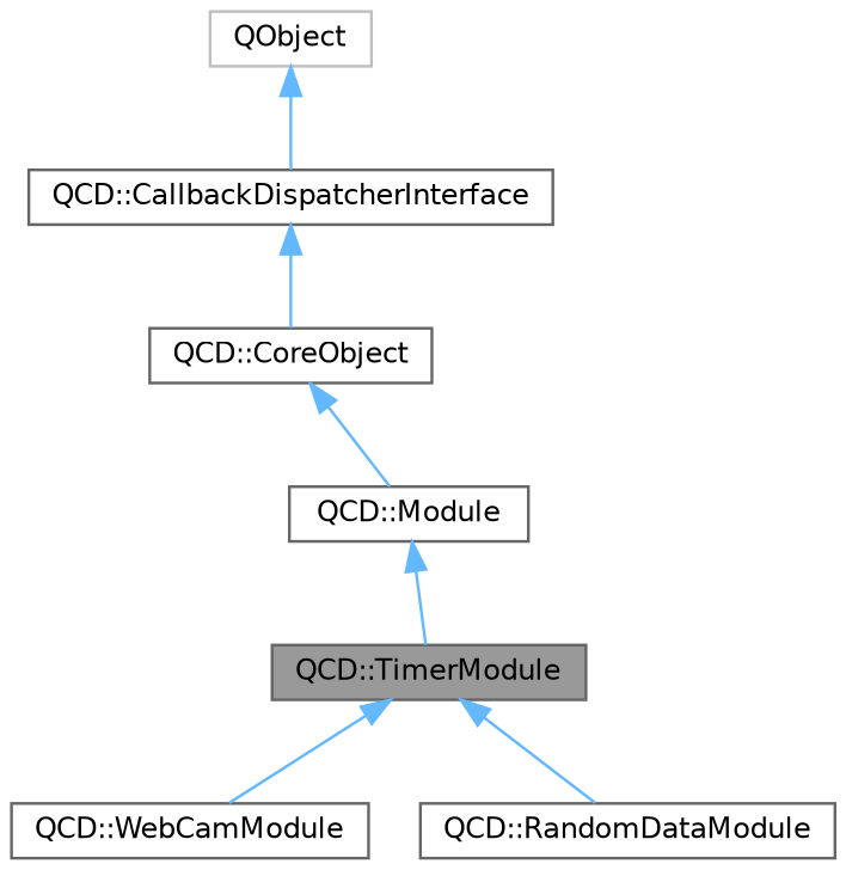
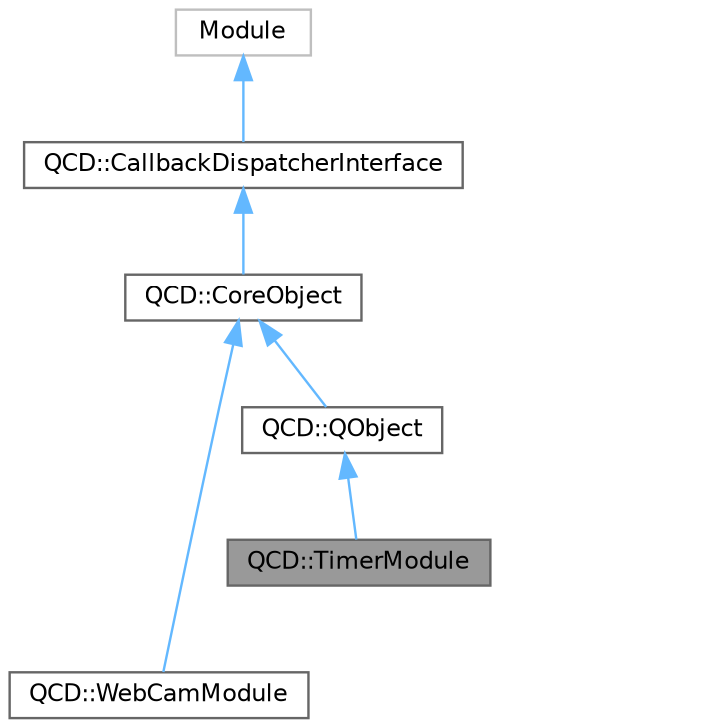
  digraph {
    node [color=gray40 fillcolor=white fontname=Helvetica fontsize=10 shape=box style=filled]
    edge [color=steelblue1 dir=back fontname=Helvetica fontsize=10 labelfontname=Helvetica labelfontsize=10 style=solid]
    n1 [fillcolor=grey60 fontcolor=black height=0.2 label="QCD::TimerModule" width=0.4]
-   n2 [height=0.2 label="QCD::RandomDataModule" width=0.4]
    n3 [height=0.2 label="QCD::WebCamModule" width=0.4]
-   n4 [height=0.2 label="QCD::Module" width=0.4]
-   n5 [color=grey75 height=0.2 label=QObject width=0.4]
+   n4 [height=0.2 label="QCD::QObject" width=0.4]
+   n5 [color=grey75 height=0.2 label=Module width=0.4]
    n6 [height=0.2 label="QCD::CallbackDispatcherInterface" width=0.4]
    n7 [height=0.2 label="QCD::CoreObject" width=0.4]
-   n1 -> n2
-   n1 -> n3
+   n7 -> n3
    n4 -> n1
    n5 -> n6
    n6 -> n7
    n7 -> n4
  }
